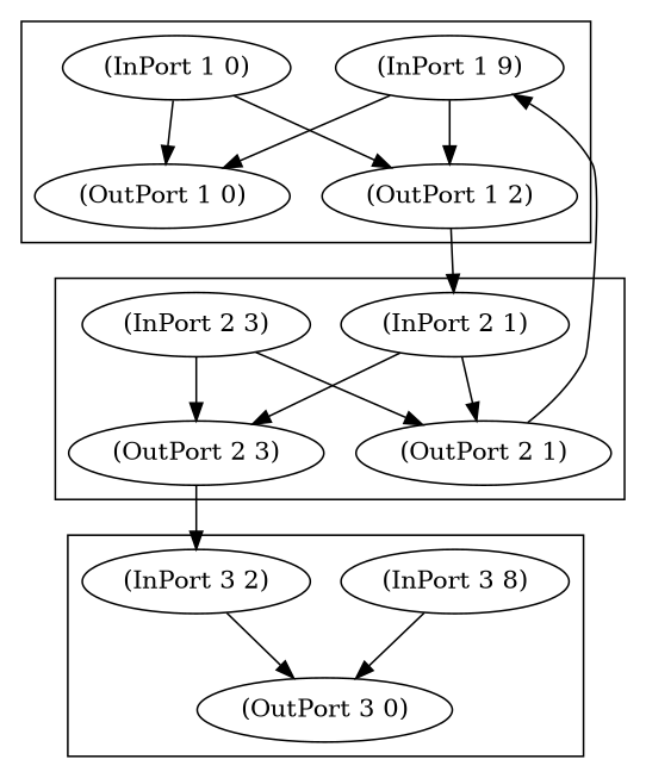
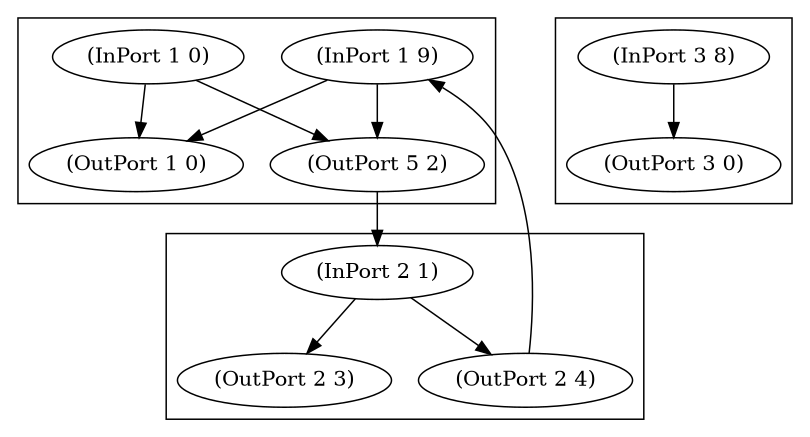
  digraph {
    "(InPort 1 0)"
    n2 [label="(InPort 1 9)"]
    "(OutPort 1 0)"
-   "(OutPort 1 2)"
+   "(OutPort 1 2)" [label="(OutPort 5 2)"]
    "(InPort 2 1)"
-   "(InPort 2 3)"
-   "(OutPort 2 1)"
+   "(OutPort 2 1)" [label="(OutPort 2 4)"]
    "(OutPort 2 3)"
    n9 [label="(InPort 3 8)"]
-   "(InPort 3 2)"
    "(OutPort 3 0)"
    subgraph cluster_1 {
      "(InPort 1 0)"
      n2
      "(OutPort 1 0)"
      "(OutPort 1 2)"
    }
    subgraph cluster_2 {
      "(InPort 2 1)"
-     "(InPort 2 3)"
      "(OutPort 2 1)"
      "(OutPort 2 3)"
    }
    subgraph cluster_3 {
      n9
-     "(InPort 3 2)"
      "(OutPort 3 0)"
    }
    "(InPort 1 0)" -> "(OutPort 1 0)"
    "(InPort 1 0)" -> "(OutPort 1 2)"
    n2 -> "(OutPort 1 0)"
    n2 -> "(OutPort 1 2)"
    "(OutPort 1 2)" -> "(InPort 2 1)"
    "(InPort 2 1)" -> "(OutPort 2 1)"
    "(InPort 2 1)" -> "(OutPort 2 3)"
-   "(InPort 2 3)" -> "(OutPort 2 1)"
-   "(InPort 2 3)" -> "(OutPort 2 3)"
    "(OutPort 2 1)" -> n2
-   "(OutPort 2 3)" -> "(InPort 3 2)"
    n9 -> "(OutPort 3 0)"
-   "(InPort 3 2)" -> "(OutPort 3 0)"
  }
